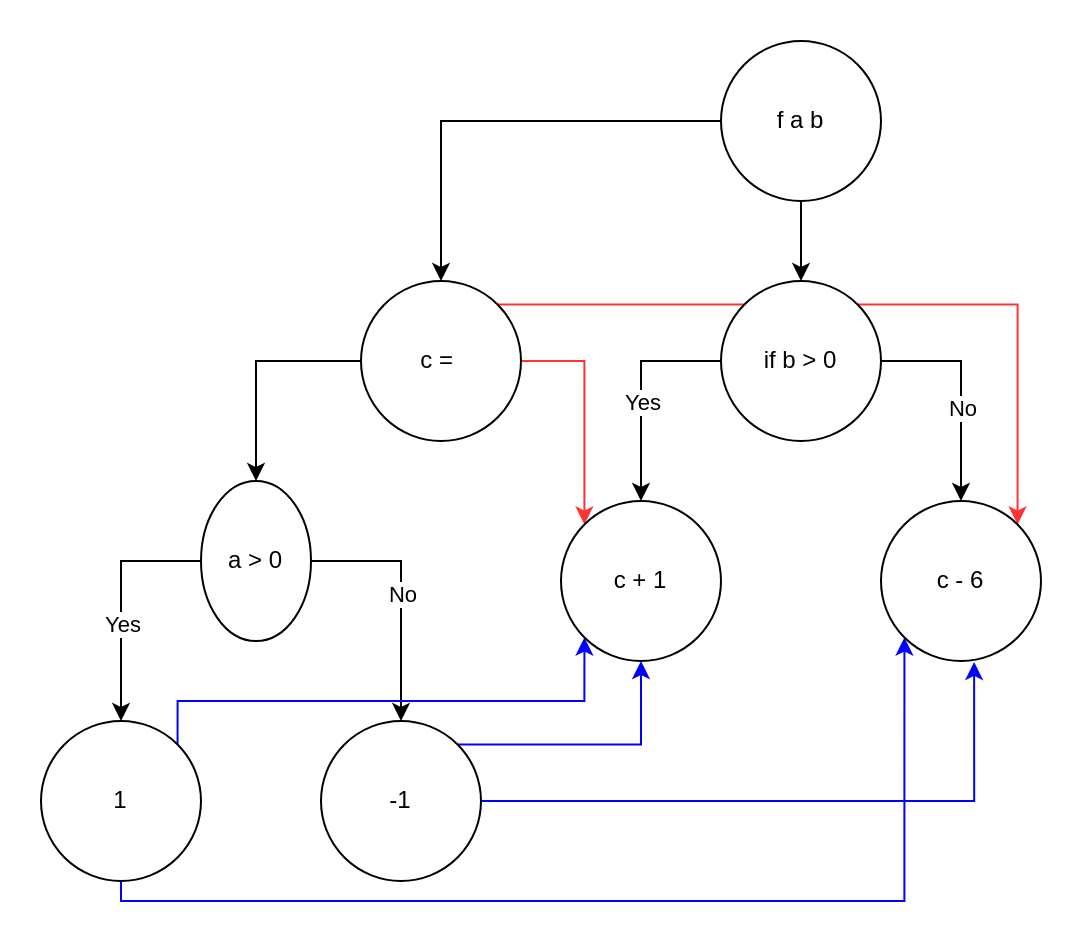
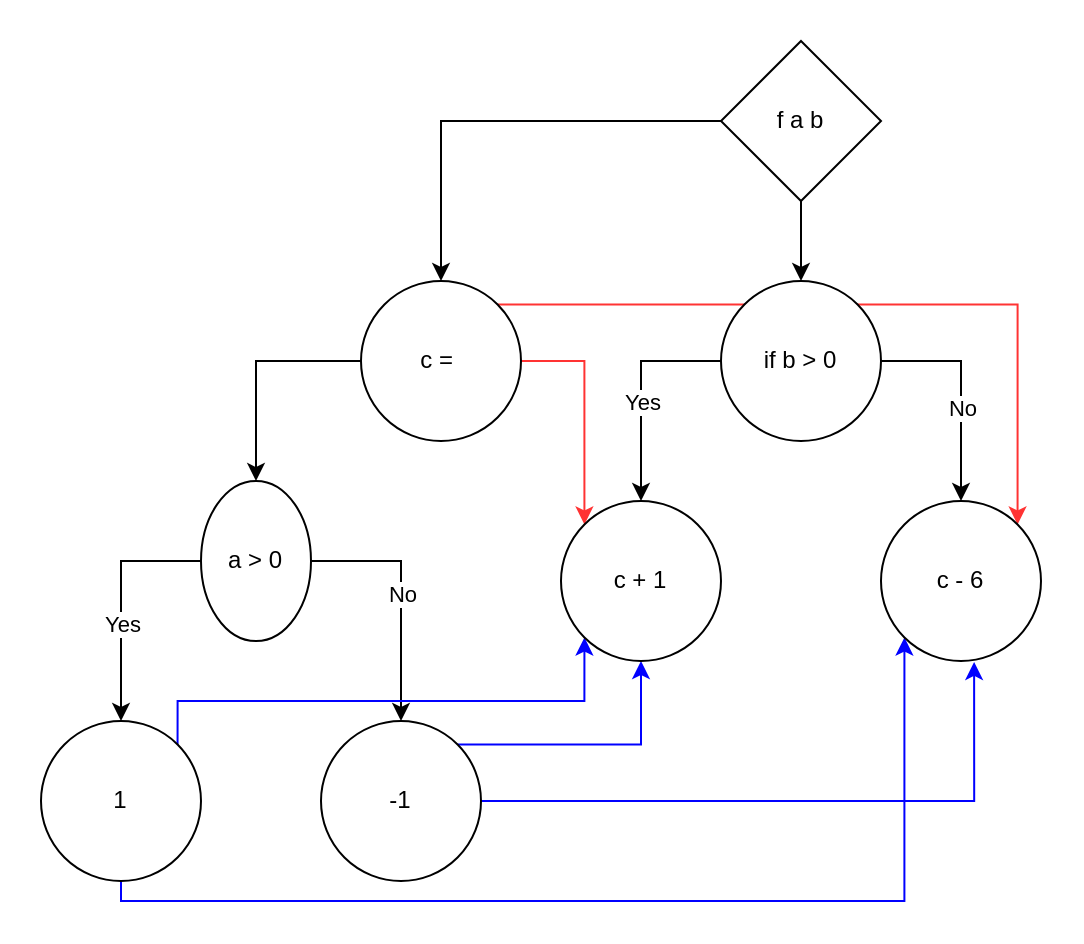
  <mxCell id="0" />
  <mxCell id="1" parent="0" />
  <mxCell id="2" style="edgeStyle=orthogonalEdgeStyle;rounded=0;orthogonalLoop=1;jettySize=auto;html=1;exitX=0;exitY=0.5;exitDx=0;exitDy=0;entryX=0.5;entryY=0;entryDx=0;entryDy=0;" edge="1" parent="1" source="4" target="8"><mxGeometry relative="1" as="geometry" /></mxCell>
  <mxCell id="3" style="edgeStyle=orthogonalEdgeStyle;rounded=0;orthogonalLoop=1;jettySize=auto;html=1;exitX=0.5;exitY=1;exitDx=0;exitDy=0;" edge="1" parent="1" source="4" target="24"><mxGeometry relative="1" as="geometry" /></mxCell>
- <mxCell id="4" value="f a b" style="ellipse;whiteSpace=wrap;html=1;aspect=fixed;" vertex="1" parent="1"><mxGeometry x="360" y="20" width="80" height="80" as="geometry" /></mxCell>
+ <mxCell id="4" value="f a b" style="rhombus;whiteSpace=wrap;html=1;aspect=fixed;" vertex="1" parent="1"><mxGeometry x="360" y="20" width="80" height="80" as="geometry" /></mxCell>
  <mxCell id="5" style="edgeStyle=orthogonalEdgeStyle;rounded=0;orthogonalLoop=1;jettySize=auto;html=1;exitX=0;exitY=0.5;exitDx=0;exitDy=0;entryX=0.5;entryY=0;entryDx=0;entryDy=0;" edge="1" parent="1" source="8" target="13"><mxGeometry relative="1" as="geometry" /></mxCell>
  <mxCell id="6" style="edgeStyle=orthogonalEdgeStyle;rounded=0;orthogonalLoop=1;jettySize=auto;html=1;exitX=1;exitY=0.5;exitDx=0;exitDy=0;entryX=0;entryY=0;entryDx=0;entryDy=0;strokeColor=#FF3333;fillColor=#FF3333;" edge="1" parent="1" source="8" target="25"><mxGeometry relative="1" as="geometry" /></mxCell>
  <mxCell id="7" style="edgeStyle=orthogonalEdgeStyle;rounded=0;orthogonalLoop=1;jettySize=auto;html=1;exitX=1;exitY=0;exitDx=0;exitDy=0;entryX=1;entryY=0;entryDx=0;entryDy=0;strokeColor=#FF3333;fillColor=#FF3333;" edge="1" parent="1" source="8" target="26"><mxGeometry relative="1" as="geometry" /></mxCell>
  <mxCell id="8" value="c =&amp;nbsp;" style="ellipse;whiteSpace=wrap;html=1;aspect=fixed;" vertex="1" parent="1"><mxGeometry x="180" y="140" width="80" height="80" as="geometry" /></mxCell>
  <mxCell id="9" style="edgeStyle=orthogonalEdgeStyle;rounded=0;orthogonalLoop=1;jettySize=auto;html=1;exitX=0;exitY=0.5;exitDx=0;exitDy=0;" edge="1" parent="1" source="13" target="16"><mxGeometry relative="1" as="geometry" /></mxCell>
  <mxCell id="10" value="Yes" style="edgeLabel;html=1;align=center;verticalAlign=middle;resizable=0;points=[];" vertex="1" connectable="0" parent="9"><mxGeometry x="-0.224" y="-3" relative="1" as="geometry"><mxPoint x="3" y="24" as="offset" /></mxGeometry></mxCell>
  <mxCell id="11" style="edgeStyle=orthogonalEdgeStyle;rounded=0;orthogonalLoop=1;jettySize=auto;html=1;exitX=1;exitY=0.5;exitDx=0;exitDy=0;entryX=0.5;entryY=0;entryDx=0;entryDy=0;" edge="1" parent="1" source="13" target="19"><mxGeometry relative="1" as="geometry" /></mxCell>
  <mxCell id="12" value="No" style="edgeLabel;html=1;align=center;verticalAlign=middle;resizable=0;points=[];" vertex="1" connectable="0" parent="11"><mxGeometry x="-0.153" relative="1" as="geometry"><mxPoint y="8" as="offset" /></mxGeometry></mxCell>
  <mxCell id="13" value="a &amp;gt; 0" style="ellipse;whiteSpace=wrap;html=1;aspect=fixed;" vertex="1" parent="1"><mxGeometry x="100" y="240" width="55" height="80" as="geometry" /></mxCell>
  <mxCell id="14" style="edgeStyle=orthogonalEdgeStyle;rounded=0;orthogonalLoop=1;jettySize=auto;html=1;exitX=1;exitY=0;exitDx=0;exitDy=0;entryX=0;entryY=1;entryDx=0;entryDy=0;strokeColor=#0000FF;fillColor=#FF3333;" edge="1" parent="1" source="16" target="25"><mxGeometry relative="1" as="geometry"><Array as="points"><mxPoint x="88" y="350" /><mxPoint x="292" y="350" /></Array></mxGeometry></mxCell>
  <mxCell id="15" style="edgeStyle=orthogonalEdgeStyle;rounded=0;orthogonalLoop=1;jettySize=auto;html=1;exitX=0.5;exitY=1;exitDx=0;exitDy=0;entryX=0;entryY=1;entryDx=0;entryDy=0;strokeColor=#0000FF;fillColor=#FF3333;" edge="1" parent="1" source="16" target="26"><mxGeometry relative="1" as="geometry"><Array as="points"><mxPoint x="60" y="450" /><mxPoint x="452" y="450" /></Array></mxGeometry></mxCell>
  <mxCell id="16" value="1" style="ellipse;whiteSpace=wrap;html=1;aspect=fixed;" vertex="1" parent="1"><mxGeometry x="20" y="360" width="80" height="80" as="geometry" /></mxCell>
  <mxCell id="17" style="edgeStyle=orthogonalEdgeStyle;rounded=0;orthogonalLoop=1;jettySize=auto;html=1;exitX=1;exitY=0;exitDx=0;exitDy=0;entryX=0.5;entryY=1;entryDx=0;entryDy=0;strokeColor=#0000FF;fillColor=#FF3333;" edge="1" parent="1" source="19" target="25"><mxGeometry relative="1" as="geometry"><Array as="points"><mxPoint x="320" y="372" /></Array></mxGeometry></mxCell>
  <mxCell id="18" style="edgeStyle=orthogonalEdgeStyle;rounded=0;orthogonalLoop=1;jettySize=auto;html=1;exitX=1;exitY=0.5;exitDx=0;exitDy=0;entryX=0.582;entryY=1.006;entryDx=0;entryDy=0;strokeColor=#0000FF;fillColor=#FF3333;entryPerimeter=0;" edge="1" parent="1" source="19" target="26"><mxGeometry relative="1" as="geometry" /></mxCell>
  <mxCell id="19" value="-1" style="ellipse;whiteSpace=wrap;html=1;aspect=fixed;" vertex="1" parent="1"><mxGeometry x="160" y="360" width="80" height="80" as="geometry" /></mxCell>
  <mxCell id="20" style="edgeStyle=orthogonalEdgeStyle;rounded=0;orthogonalLoop=1;jettySize=auto;html=1;exitX=0;exitY=0.5;exitDx=0;exitDy=0;entryX=0.5;entryY=0;entryDx=0;entryDy=0;" edge="1" parent="1" source="24" target="25"><mxGeometry relative="1" as="geometry" /></mxCell>
  <mxCell id="21" value="Yes" style="edgeLabel;html=1;align=center;verticalAlign=middle;resizable=0;points=[];" vertex="1" connectable="0" parent="20"><mxGeometry x="0.173" y="1" relative="1" as="geometry"><mxPoint x="-1" y="-5" as="offset" /></mxGeometry></mxCell>
  <mxCell id="22" style="edgeStyle=orthogonalEdgeStyle;rounded=0;orthogonalLoop=1;jettySize=auto;html=1;exitX=1;exitY=0.5;exitDx=0;exitDy=0;entryX=0.5;entryY=0;entryDx=0;entryDy=0;" edge="1" parent="1" source="24" target="26"><mxGeometry relative="1" as="geometry" /></mxCell>
  <mxCell id="23" value="No" style="edgeLabel;html=1;align=center;verticalAlign=middle;resizable=0;points=[];" vertex="1" connectable="0" parent="22"><mxGeometry x="0.144" relative="1" as="geometry"><mxPoint as="offset" /></mxGeometry></mxCell>
  <mxCell id="24" value="if b &amp;gt; 0" style="ellipse;whiteSpace=wrap;html=1;aspect=fixed;" vertex="1" parent="1"><mxGeometry x="360" y="140" width="80" height="80" as="geometry" /></mxCell>
  <mxCell id="25" value="c + 1" style="ellipse;whiteSpace=wrap;html=1;aspect=fixed;" vertex="1" parent="1"><mxGeometry x="280" y="250" width="80" height="80" as="geometry" /></mxCell>
  <mxCell id="26" value="c - 6" style="ellipse;whiteSpace=wrap;html=1;aspect=fixed;" vertex="1" parent="1"><mxGeometry x="440" y="250" width="80" height="80" as="geometry" /></mxCell>
